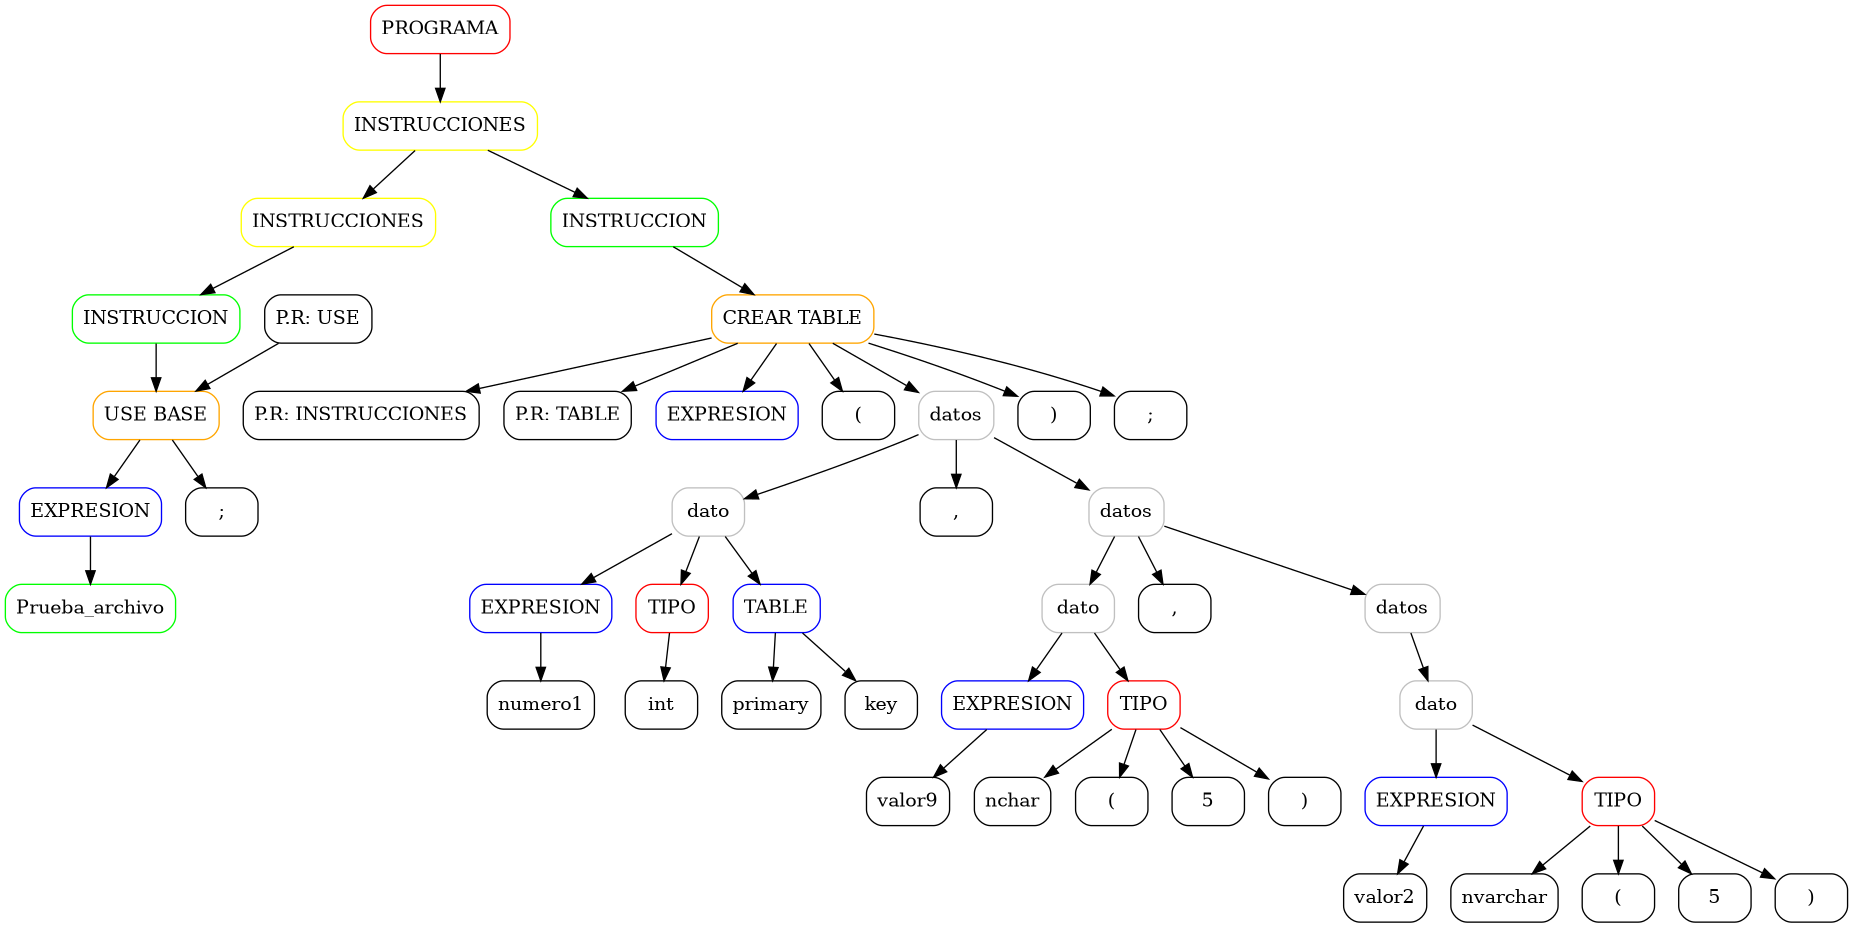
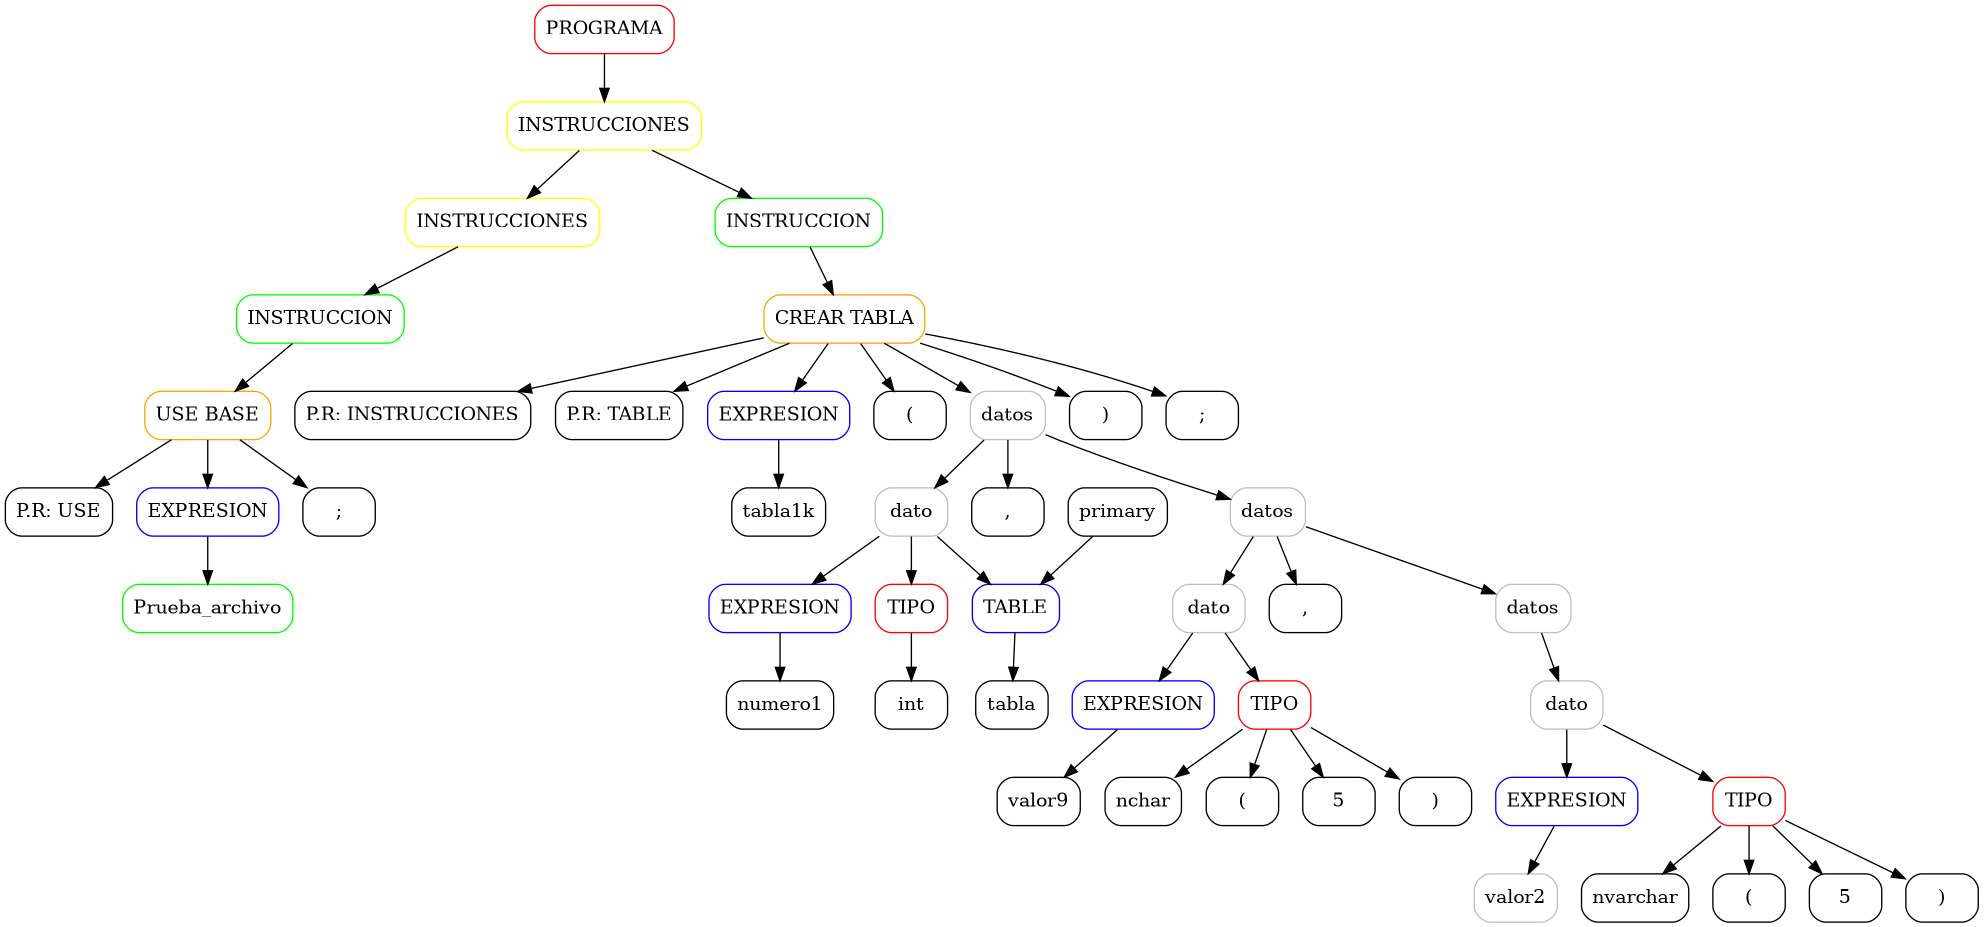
  digraph {
    node [color=black shape=box style=rounded]
    n1 [color=red label=PROGRAMA]
    n2 [color=yellow label=INSTRUCCIONES]
    n3 [color=yellow label=INSTRUCCIONES]
    n4 [color=green label=INSTRUCCION]
    n5 [color=green label=INSTRUCCION]
-   n6 [color=orange label="CREAR TABLE"]
+   n6 [color=orange label="CREAR TABLA"]
    n7 [color=orange label="USE BASE"]
    n8 [label="P.R: USE"]
    n9 [color=blue label=EXPRESION]
    n10 [label=";"]
    n11 [color=green label=Prueba_archivo]
    n12 [label="P.R: INSTRUCCIONES"]
    n13 [label="P.R: TABLE"]
    n14 [color=blue label=EXPRESION]
    n15 [label="("]
    n16 [color=gray label=datos]
    n17 [label=")"]
    n18 [label=";"]
+   n19 [label=tabla1k]
    n20 [color=gray label=dato]
    n21 [label=","]
    n22 [color=gray label=datos]
    n23 [color=blue label=EXPRESION]
    n24 [color=red label=TIPO]
    n25 [color=blue label=TABLE]
    n26 [color=gray label=dato]
    n27 [label=","]
    n28 [color=gray label=datos]
    n29 [label=numero1]
    n30 [label=int]
    n31 [label=primary]
-   n32 [label=key]
+   n32 [label=tabla]
    n33 [color=blue label=EXPRESION]
    n34 [color=red label=TIPO]
    n35 [color=gray label=dato]
    n36 [label=valor9]
    n37 [label=nchar]
    n38 [label="("]
    n39 [label=5]
    n40 [label=")"]
    n41 [color=blue label=EXPRESION]
    n42 [color=red label=TIPO]
-   n43 [label=valor2]
+   n43 [color=gray label=valor2]
    n44 [label=nvarchar]
    n45 [label="("]
    n46 [label=5]
    n47 [label=")"]
    n1 -> n2
    n2 -> n3
    n2 -> n4
    n3 -> n5
    n4 -> n6
    n5 -> n7
    n6 -> n12
    n6 -> n13
    n6 -> n14
    n6 -> n15
    n6 -> n16
    n6 -> n17
    n6 -> n18
-   n8 -> n7
+   n7 -> n8
    n7 -> n9
    n7 -> n10
    n9 -> n11
+   n14 -> n19
    n16 -> n20
    n16 -> n21
    n16 -> n22
    n20 -> n23
    n20 -> n24
    n20 -> n25
    n22 -> n26
    n22 -> n27
    n22 -> n28
    n23 -> n29
    n24 -> n30
-   n25 -> n31
+   n31 -> n25
    n25 -> n32
    n26 -> n33
    n26 -> n34
    n28 -> n35
    n33 -> n36
    n34 -> n37
    n34 -> n38
    n34 -> n39
    n34 -> n40
    n35 -> n41
    n35 -> n42
    n41 -> n43
    n42 -> n44
    n42 -> n45
    n42 -> n46
    n42 -> n47
  }
